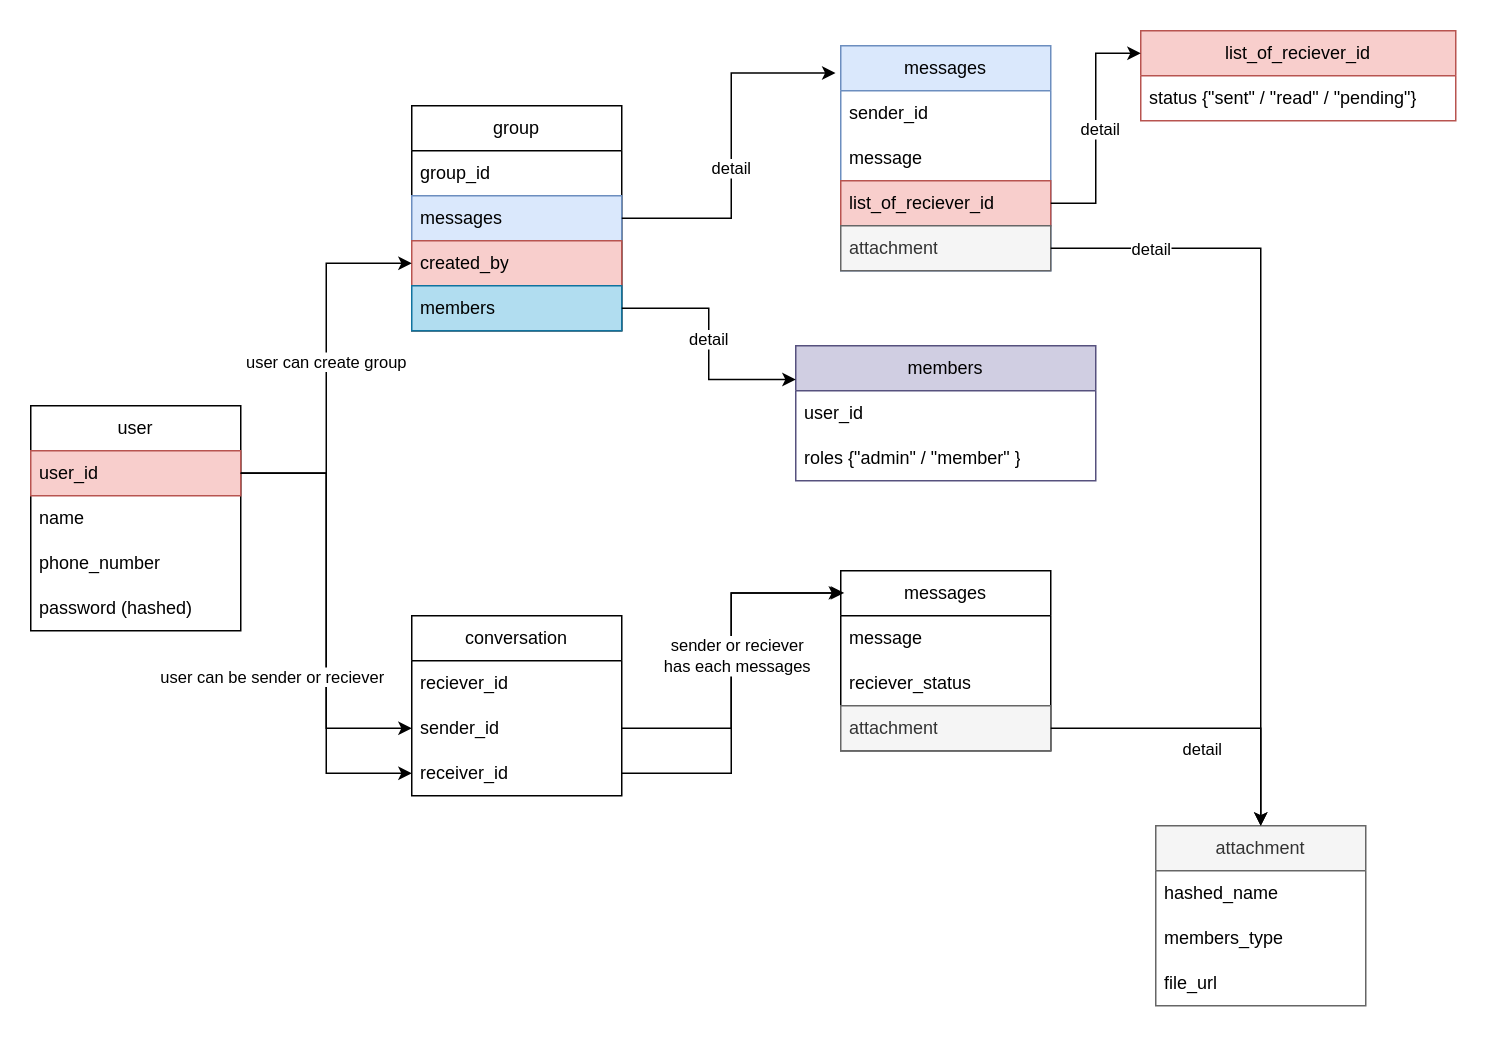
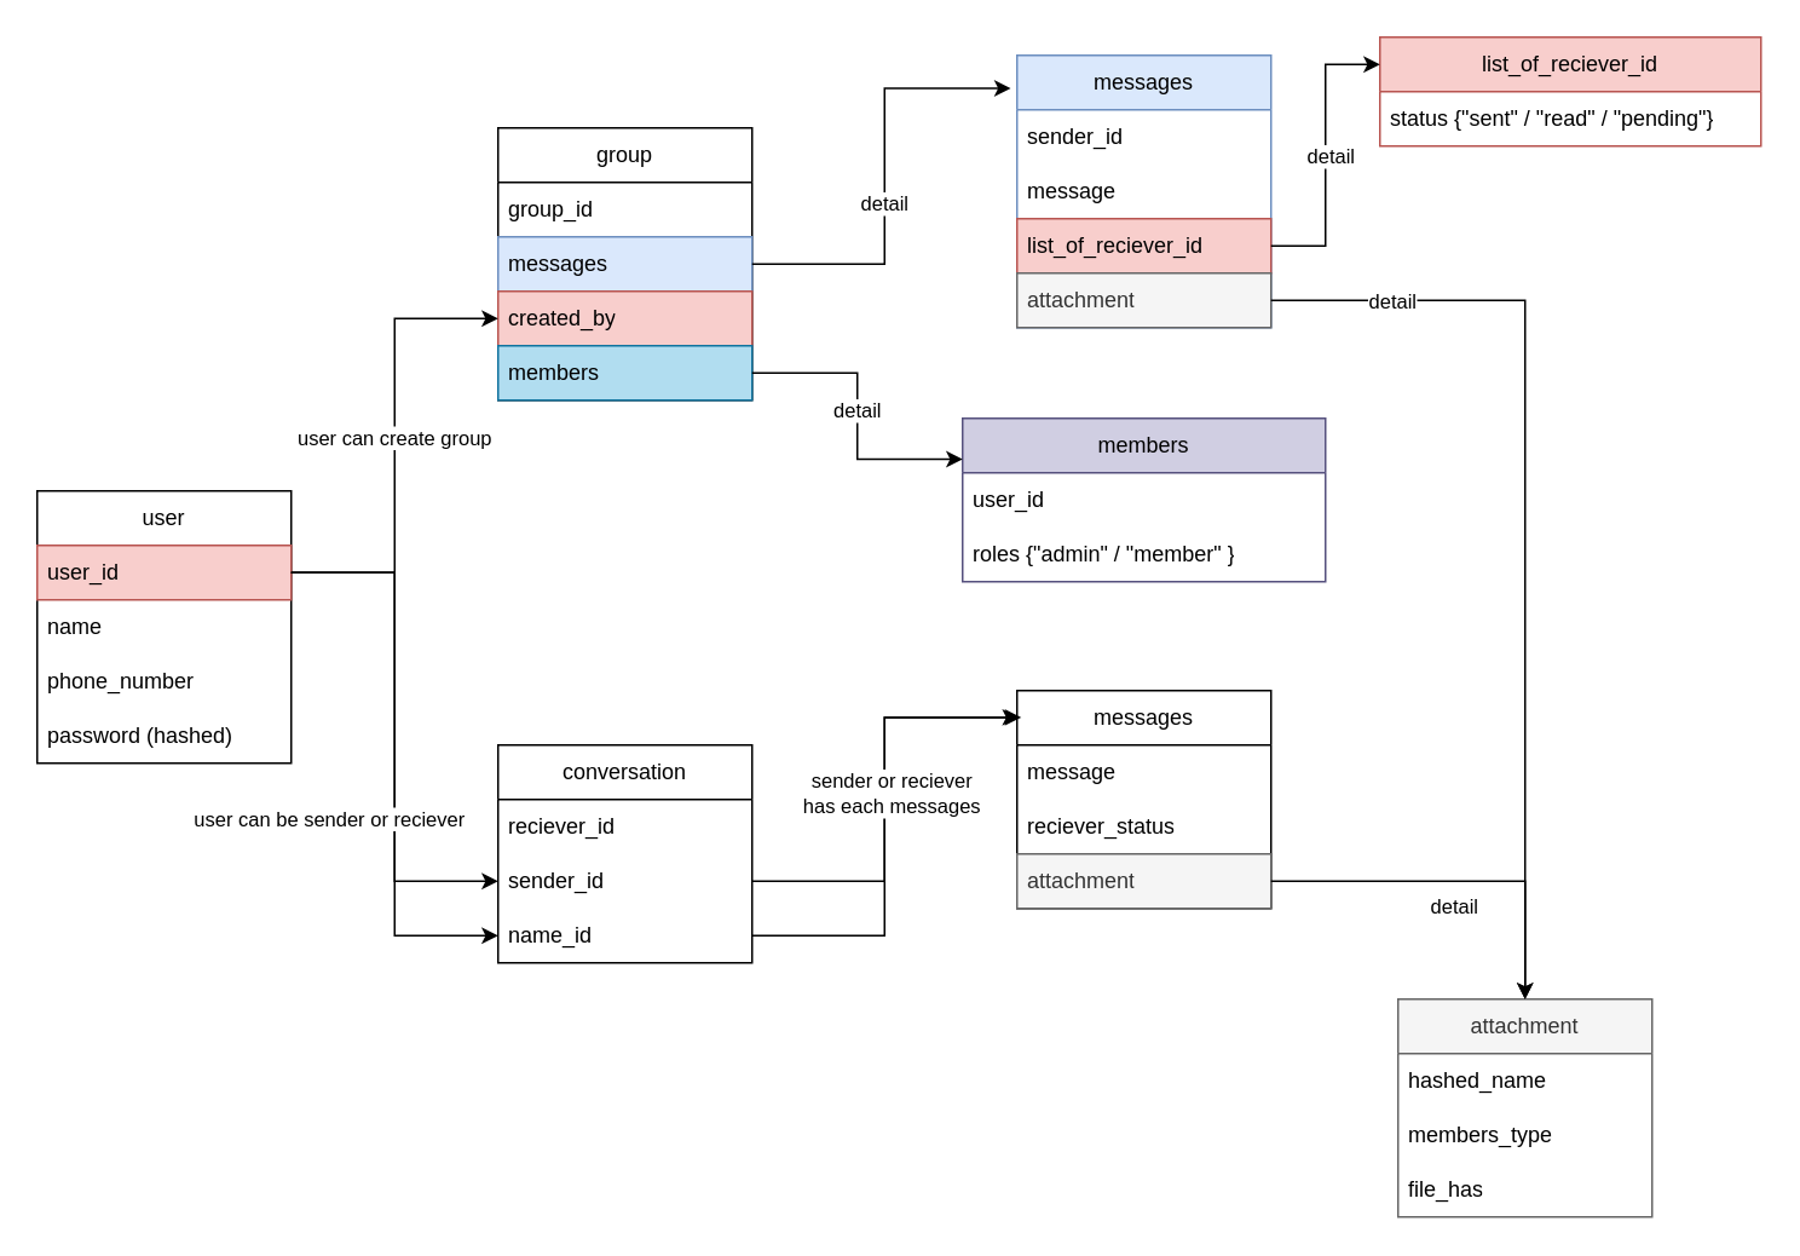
  <mxCell id="0" />
  <mxCell id="1" parent="0" />
  <mxCell id="2" value="user" style="swimlane;fontStyle=0;childLayout=stackLayout;horizontal=1;startSize=30;horizontalStack=0;resizeParent=1;resizeParentMax=0;resizeLast=0;collapsible=1;marginBottom=0;whiteSpace=wrap;html=1;" vertex="1" parent="1"><mxGeometry x="20" y="270" width="140" height="150" as="geometry"><mxRectangle x="120" y="70" width="60" height="30" as="alternateBounds" /></mxGeometry></mxCell>
  <mxCell id="3" value="user_id" style="text;strokeColor=#b85450;fillColor=#f8cecc;align=left;verticalAlign=middle;spacingLeft=4;spacingRight=4;overflow=hidden;points=[[0,0.5],[1,0.5]];portConstraint=eastwest;rotatable=0;whiteSpace=wrap;html=1;" vertex="1" parent="2"><mxGeometry y="30" width="140" height="30" as="geometry" /></mxCell>
  <mxCell id="4" value="name" style="text;strokeColor=none;fillColor=none;align=left;verticalAlign=middle;spacingLeft=4;spacingRight=4;overflow=hidden;points=[[0,0.5],[1,0.5]];portConstraint=eastwest;rotatable=0;whiteSpace=wrap;html=1;" vertex="1" parent="2"><mxGeometry y="60" width="140" height="30" as="geometry" /></mxCell>
  <mxCell id="5" value="phone_number" style="text;strokeColor=none;fillColor=none;align=left;verticalAlign=middle;spacingLeft=4;spacingRight=4;overflow=hidden;points=[[0,0.5],[1,0.5]];portConstraint=eastwest;rotatable=0;whiteSpace=wrap;html=1;" vertex="1" parent="2"><mxGeometry y="90" width="140" height="30" as="geometry" /></mxCell>
  <mxCell id="6" value="password (hashed)" style="text;strokeColor=none;fillColor=none;align=left;verticalAlign=middle;spacingLeft=4;spacingRight=4;overflow=hidden;points=[[0,0.5],[1,0.5]];portConstraint=eastwest;rotatable=0;whiteSpace=wrap;html=1;" vertex="1" parent="2"><mxGeometry y="120" width="140" height="30" as="geometry" /></mxCell>
  <mxCell id="7" value="conversation" style="swimlane;fontStyle=0;childLayout=stackLayout;horizontal=1;startSize=30;horizontalStack=0;resizeParent=1;resizeParentMax=0;resizeLast=0;collapsible=1;marginBottom=0;whiteSpace=wrap;html=1;swimlaneFillColor=none;" vertex="1" parent="1"><mxGeometry x="274" y="410" width="140" height="120" as="geometry"><mxRectangle x="120" y="70" width="60" height="30" as="alternateBounds" /></mxGeometry></mxCell>
  <mxCell id="8" value="reciever_id" style="text;strokeColor=none;fillColor=none;align=left;verticalAlign=middle;spacingLeft=4;spacingRight=4;overflow=hidden;points=[[0,0.5],[1,0.5]];portConstraint=eastwest;rotatable=0;whiteSpace=wrap;html=1;" vertex="1" parent="7"><mxGeometry y="30" width="140" height="30" as="geometry" /></mxCell>
  <mxCell id="9" value="sender_id" style="text;align=left;verticalAlign=middle;spacingLeft=4;spacingRight=4;overflow=hidden;points=[[0,0.5],[1,0.5]];portConstraint=eastwest;rotatable=0;whiteSpace=wrap;html=1;" vertex="1" parent="7"><mxGeometry y="60" width="140" height="30" as="geometry" /></mxCell>
- <mxCell id="10" value="receiver_id" style="text;align=left;verticalAlign=middle;spacingLeft=4;spacingRight=4;overflow=hidden;points=[[0,0.5],[1,0.5]];portConstraint=eastwest;rotatable=0;whiteSpace=wrap;html=1;" vertex="1" parent="7"><mxGeometry y="90" width="140" height="30" as="geometry" /></mxCell>
+ <mxCell id="10" value="name_id" style="text;align=left;verticalAlign=middle;spacingLeft=4;spacingRight=4;overflow=hidden;points=[[0,0.5],[1,0.5]];portConstraint=eastwest;rotatable=0;whiteSpace=wrap;html=1;" vertex="1" parent="7"><mxGeometry y="90" width="140" height="30" as="geometry" /></mxCell>
  <mxCell id="11" value="messages" style="swimlane;fontStyle=0;childLayout=stackLayout;horizontal=1;startSize=30;horizontalStack=0;resizeParent=1;resizeParentMax=0;resizeLast=0;collapsible=1;marginBottom=0;whiteSpace=wrap;html=1;swimlaneFillColor=none;" vertex="1" parent="1"><mxGeometry x="560" y="380" width="140" height="120" as="geometry"><mxRectangle x="120" y="70" width="60" height="30" as="alternateBounds" /></mxGeometry></mxCell>
  <mxCell id="12" value="message" style="text;align=left;verticalAlign=middle;spacingLeft=4;spacingRight=4;overflow=hidden;points=[[0,0.5],[1,0.5]];portConstraint=eastwest;rotatable=0;whiteSpace=wrap;html=1;" vertex="1" parent="11"><mxGeometry y="30" width="140" height="30" as="geometry" /></mxCell>
  <mxCell id="13" value="reciever_status" style="text;align=left;verticalAlign=middle;spacingLeft=4;spacingRight=4;overflow=hidden;points=[[0,0.5],[1,0.5]];portConstraint=eastwest;rotatable=0;whiteSpace=wrap;html=1;" vertex="1" parent="11"><mxGeometry y="60" width="140" height="30" as="geometry" /></mxCell>
  <mxCell id="14" value="attachment" style="text;align=left;verticalAlign=middle;spacingLeft=4;spacingRight=4;overflow=hidden;points=[[0,0.5],[1,0.5]];portConstraint=eastwest;rotatable=0;whiteSpace=wrap;html=1;fillColor=#f5f5f5;fontColor=#333333;strokeColor=#666666;" vertex="1" parent="11"><mxGeometry y="90" width="140" height="30" as="geometry" /></mxCell>
  <mxCell id="15" value="attachment" style="swimlane;fontStyle=0;childLayout=stackLayout;horizontal=1;startSize=30;horizontalStack=0;resizeParent=1;resizeParentMax=0;resizeLast=0;collapsible=1;marginBottom=0;whiteSpace=wrap;html=1;swimlaneFillColor=none;fillColor=#f5f5f5;fontColor=#333333;strokeColor=#666666;" vertex="1" parent="1"><mxGeometry x="770" y="550" width="140" height="120" as="geometry"><mxRectangle x="120" y="70" width="60" height="30" as="alternateBounds" /></mxGeometry></mxCell>
  <mxCell id="16" value="hashed_name" style="text;strokeColor=none;fillColor=none;align=left;verticalAlign=middle;spacingLeft=4;spacingRight=4;overflow=hidden;points=[[0,0.5],[1,0.5]];portConstraint=eastwest;rotatable=0;whiteSpace=wrap;html=1;" vertex="1" parent="15"><mxGeometry y="30" width="140" height="30" as="geometry" /></mxCell>
  <mxCell id="17" value="members_type" style="text;align=left;verticalAlign=middle;spacingLeft=4;spacingRight=4;overflow=hidden;points=[[0,0.5],[1,0.5]];portConstraint=eastwest;rotatable=0;whiteSpace=wrap;html=1;" vertex="1" parent="15"><mxGeometry y="60" width="140" height="30" as="geometry" /></mxCell>
- <mxCell id="18" value="file_url" style="text;strokeColor=none;fillColor=none;align=left;verticalAlign=middle;spacingLeft=4;spacingRight=4;overflow=hidden;points=[[0,0.5],[1,0.5]];portConstraint=eastwest;rotatable=0;whiteSpace=wrap;html=1;" vertex="1" parent="15"><mxGeometry y="90" width="140" height="30" as="geometry" /></mxCell>
+ <mxCell id="18" value="file_has" style="text;strokeColor=none;fillColor=none;align=left;verticalAlign=middle;spacingLeft=4;spacingRight=4;overflow=hidden;points=[[0,0.5],[1,0.5]];portConstraint=eastwest;rotatable=0;whiteSpace=wrap;html=1;" vertex="1" parent="15"><mxGeometry y="90" width="140" height="30" as="geometry" /></mxCell>
  <mxCell id="19" value="group" style="swimlane;fontStyle=0;childLayout=stackLayout;horizontal=1;startSize=30;horizontalStack=0;resizeParent=1;resizeParentMax=0;resizeLast=0;collapsible=1;marginBottom=0;whiteSpace=wrap;html=1;" vertex="1" parent="1"><mxGeometry x="274" y="70" width="140" height="150" as="geometry" /></mxCell>
  <mxCell id="20" value="group_id" style="text;strokeColor=none;fillColor=none;align=left;verticalAlign=middle;spacingLeft=4;spacingRight=4;overflow=hidden;points=[[0,0.5],[1,0.5]];portConstraint=eastwest;rotatable=0;whiteSpace=wrap;html=1;" vertex="1" parent="19"><mxGeometry y="30" width="140" height="30" as="geometry" /></mxCell>
  <mxCell id="21" value="messages" style="text;strokeColor=#6c8ebf;fillColor=#DAE8FC;align=left;verticalAlign=middle;spacingLeft=4;spacingRight=4;overflow=hidden;points=[[0,0.5],[1,0.5]];portConstraint=eastwest;rotatable=0;whiteSpace=wrap;html=1;" vertex="1" parent="19"><mxGeometry y="60" width="140" height="30" as="geometry" /></mxCell>
  <mxCell id="22" value="created_by" style="text;strokeColor=#b85450;fillColor=#f8cecc;align=left;verticalAlign=middle;spacingLeft=4;spacingRight=4;overflow=hidden;points=[[0,0.5],[1,0.5]];portConstraint=eastwest;rotatable=0;whiteSpace=wrap;html=1;" vertex="1" parent="19"><mxGeometry y="90" width="140" height="30" as="geometry" /></mxCell>
  <mxCell id="23" value="members" style="text;strokeColor=#10739e;fillColor=#b1ddf0;align=left;verticalAlign=middle;spacingLeft=4;spacingRight=4;overflow=hidden;points=[[0,0.5],[1,0.5]];portConstraint=eastwest;rotatable=0;whiteSpace=wrap;html=1;" vertex="1" parent="19"><mxGeometry y="120" width="140" height="30" as="geometry" /></mxCell>
  <mxCell id="24" value="members" style="swimlane;fontStyle=0;childLayout=stackLayout;horizontal=1;startSize=30;horizontalStack=0;resizeParent=1;resizeParentMax=0;resizeLast=0;collapsible=1;marginBottom=0;whiteSpace=wrap;html=1;fillColor=#d0cee2;strokeColor=#56517e;" vertex="1" parent="1"><mxGeometry x="530" y="230" width="200" height="90" as="geometry" /></mxCell>
  <mxCell id="25" value="user_id" style="text;strokeColor=none;fillColor=none;align=left;verticalAlign=middle;spacingLeft=4;spacingRight=4;overflow=hidden;points=[[0,0.5],[1,0.5]];portConstraint=eastwest;rotatable=0;whiteSpace=wrap;html=1;" vertex="1" parent="24"><mxGeometry y="30" width="200" height="30" as="geometry" /></mxCell>
  <mxCell id="26" value="roles {&quot;admin&quot; / &quot;member&quot; }" style="text;align=left;verticalAlign=middle;spacingLeft=4;spacingRight=4;overflow=hidden;points=[[0,0.5],[1,0.5]];portConstraint=eastwest;rotatable=0;whiteSpace=wrap;html=1;" vertex="1" parent="24"><mxGeometry y="60" width="200" height="30" as="geometry" /></mxCell>
  <mxCell id="27" style="edgeStyle=orthogonalEdgeStyle;rounded=0;orthogonalLoop=1;jettySize=auto;html=1;entryX=0.5;entryY=0;entryDx=0;entryDy=0;" edge="1" parent="1" source="14" target="15"><mxGeometry relative="1" as="geometry" /></mxCell>
  <mxCell id="28" value="detail" style="edgeLabel;html=1;align=center;verticalAlign=middle;resizable=0;points=[];" vertex="1" connectable="0" parent="27"><mxGeometry x="0.484" y="1" relative="1" as="geometry"><mxPoint x="-41" y="1" as="offset" /></mxGeometry></mxCell>
  <mxCell id="29" style="edgeStyle=orthogonalEdgeStyle;rounded=0;orthogonalLoop=1;jettySize=auto;html=1;entryX=0;entryY=0.25;entryDx=0;entryDy=0;" edge="1" parent="1" source="23" target="24"><mxGeometry relative="1" as="geometry" /></mxCell>
  <mxCell id="30" value="detail" style="edgeLabel;html=1;align=center;verticalAlign=middle;resizable=0;points=[];" vertex="1" connectable="0" parent="29"><mxGeometry x="-0.042" y="-1" relative="1" as="geometry"><mxPoint as="offset" /></mxGeometry></mxCell>
  <mxCell id="31" style="edgeStyle=orthogonalEdgeStyle;rounded=0;orthogonalLoop=1;jettySize=auto;html=1;entryX=0;entryY=0.5;entryDx=0;entryDy=0;" edge="1" parent="1" source="3" target="9"><mxGeometry relative="1" as="geometry" /></mxCell>
  <mxCell id="32" style="edgeStyle=orthogonalEdgeStyle;rounded=0;orthogonalLoop=1;jettySize=auto;html=1;entryX=0;entryY=0.5;entryDx=0;entryDy=0;" edge="1" parent="1" source="3" target="10"><mxGeometry relative="1" as="geometry" /></mxCell>
  <mxCell id="33" value="user can be sender or reciever" style="edgeLabel;html=1;align=center;verticalAlign=middle;resizable=0;points=[];" vertex="1" connectable="0" parent="1"><mxGeometry x="180" y="450" as="geometry" /></mxCell>
  <mxCell id="34" style="edgeStyle=orthogonalEdgeStyle;rounded=0;orthogonalLoop=1;jettySize=auto;html=1;entryX=0;entryY=0.5;entryDx=0;entryDy=0;" edge="1" parent="1" source="3" target="22"><mxGeometry relative="1" as="geometry" /></mxCell>
  <mxCell id="35" value="user can create group" style="edgeLabel;html=1;align=center;verticalAlign=middle;resizable=0;points=[];" vertex="1" connectable="0" parent="34"><mxGeometry x="0.171" y="1" relative="1" as="geometry"><mxPoint y="17" as="offset" /></mxGeometry></mxCell>
  <mxCell id="36" value="messages" style="swimlane;fontStyle=0;childLayout=stackLayout;horizontal=1;startSize=30;horizontalStack=0;resizeParent=1;resizeParentMax=0;resizeLast=0;collapsible=1;marginBottom=0;whiteSpace=wrap;html=1;swimlaneFillColor=none;fillColor=#dae8fc;strokeColor=#6c8ebf;" vertex="1" parent="1"><mxGeometry x="560" y="30" width="140" height="150" as="geometry"><mxRectangle x="120" y="70" width="60" height="30" as="alternateBounds" /></mxGeometry></mxCell>
  <mxCell id="37" value="sender_id" style="text;align=left;verticalAlign=middle;spacingLeft=4;spacingRight=4;overflow=hidden;points=[[0,0.5],[1,0.5]];portConstraint=eastwest;rotatable=0;whiteSpace=wrap;html=1;" vertex="1" parent="36"><mxGeometry y="30" width="140" height="30" as="geometry" /></mxCell>
  <mxCell id="38" value="message" style="text;align=left;verticalAlign=middle;spacingLeft=4;spacingRight=4;overflow=hidden;points=[[0,0.5],[1,0.5]];portConstraint=eastwest;rotatable=0;whiteSpace=wrap;html=1;" vertex="1" parent="36"><mxGeometry y="60" width="140" height="30" as="geometry" /></mxCell>
  <mxCell id="39" value="list_of_reciever_id" style="text;align=left;verticalAlign=middle;spacingLeft=4;spacingRight=4;overflow=hidden;points=[[0,0.5],[1,0.5]];portConstraint=eastwest;rotatable=0;whiteSpace=wrap;html=1;fillColor=#f8cecc;strokeColor=#b85450;" vertex="1" parent="36"><mxGeometry y="90" width="140" height="30" as="geometry" /></mxCell>
  <mxCell id="40" value="attachment" style="text;align=left;verticalAlign=middle;spacingLeft=4;spacingRight=4;overflow=hidden;points=[[0,0.5],[1,0.5]];portConstraint=eastwest;rotatable=0;whiteSpace=wrap;html=1;fillColor=#f5f5f5;fontColor=#333333;strokeColor=#666666;" vertex="1" parent="36"><mxGeometry y="120" width="140" height="30" as="geometry" /></mxCell>
  <mxCell id="41" style="edgeStyle=orthogonalEdgeStyle;rounded=0;orthogonalLoop=1;jettySize=auto;html=1;entryX=0.5;entryY=0;entryDx=0;entryDy=0;" edge="1" parent="1" source="40" target="15"><mxGeometry relative="1" as="geometry" /></mxCell>
  <mxCell id="42" value="detail" style="edgeLabel;html=1;align=center;verticalAlign=middle;resizable=0;points=[];rotation=0;" vertex="1" connectable="0" parent="41"><mxGeometry x="-0.589" y="2" relative="1" as="geometry"><mxPoint x="-42" y="2" as="offset" /></mxGeometry></mxCell>
  <mxCell id="43" style="edgeStyle=orthogonalEdgeStyle;rounded=0;orthogonalLoop=1;jettySize=auto;html=1;entryX=-0.025;entryY=0.121;entryDx=0;entryDy=0;entryPerimeter=0;" edge="1" parent="1" source="21" target="36"><mxGeometry relative="1" as="geometry" /></mxCell>
  <mxCell id="44" value="detail" style="edgeLabel;html=1;align=center;verticalAlign=middle;resizable=0;points=[];" vertex="1" connectable="0" parent="43"><mxGeometry x="-0.107" y="1" relative="1" as="geometry"><mxPoint as="offset" /></mxGeometry></mxCell>
  <mxCell id="45" style="edgeStyle=orthogonalEdgeStyle;rounded=0;orthogonalLoop=1;jettySize=auto;html=1;entryX=0.017;entryY=0.123;entryDx=0;entryDy=0;entryPerimeter=0;" edge="1" parent="1" source="9" target="11"><mxGeometry relative="1" as="geometry" /></mxCell>
  <mxCell id="46" style="edgeStyle=orthogonalEdgeStyle;rounded=0;orthogonalLoop=1;jettySize=auto;html=1;entryX=0.007;entryY=0.123;entryDx=0;entryDy=0;entryPerimeter=0;" edge="1" parent="1" source="10" target="11"><mxGeometry relative="1" as="geometry" /></mxCell>
  <mxCell id="47" value="sender or reciever&lt;div&gt;has each messages&lt;/div&gt;" style="edgeLabel;html=1;align=center;verticalAlign=middle;resizable=0;points=[];" vertex="1" connectable="0" parent="46"><mxGeometry x="0.141" y="-3" relative="1" as="geometry"><mxPoint as="offset" /></mxGeometry></mxCell>
  <mxCell id="48" value="list_of_reciever_id" style="swimlane;fontStyle=0;childLayout=stackLayout;horizontal=1;startSize=30;horizontalStack=0;resizeParent=1;resizeParentMax=0;resizeLast=0;collapsible=1;marginBottom=0;whiteSpace=wrap;html=1;fillColor=#f8cecc;strokeColor=#b85450;" vertex="1" parent="1"><mxGeometry x="760" y="20" width="210" height="60" as="geometry" /></mxCell>
  <mxCell id="49" value="status {&quot;sent&quot; / &quot;read&quot; / &quot;pending&quot;}" style="text;strokeColor=none;fillColor=none;align=left;verticalAlign=middle;spacingLeft=4;spacingRight=4;overflow=hidden;points=[[0,0.5],[1,0.5]];portConstraint=eastwest;rotatable=0;whiteSpace=wrap;html=1;" vertex="1" parent="48"><mxGeometry y="30" width="210" height="30" as="geometry" /></mxCell>
  <mxCell id="50" style="edgeStyle=orthogonalEdgeStyle;rounded=0;orthogonalLoop=1;jettySize=auto;html=1;entryX=0;entryY=0.25;entryDx=0;entryDy=0;" edge="1" parent="1" source="39" target="48"><mxGeometry relative="1" as="geometry" /></mxCell>
  <mxCell id="51" value="detail" style="edgeLabel;html=1;align=center;verticalAlign=middle;resizable=0;points=[];" vertex="1" connectable="0" parent="50"><mxGeometry x="0.005" y="-2" relative="1" as="geometry"><mxPoint as="offset" /></mxGeometry></mxCell>
